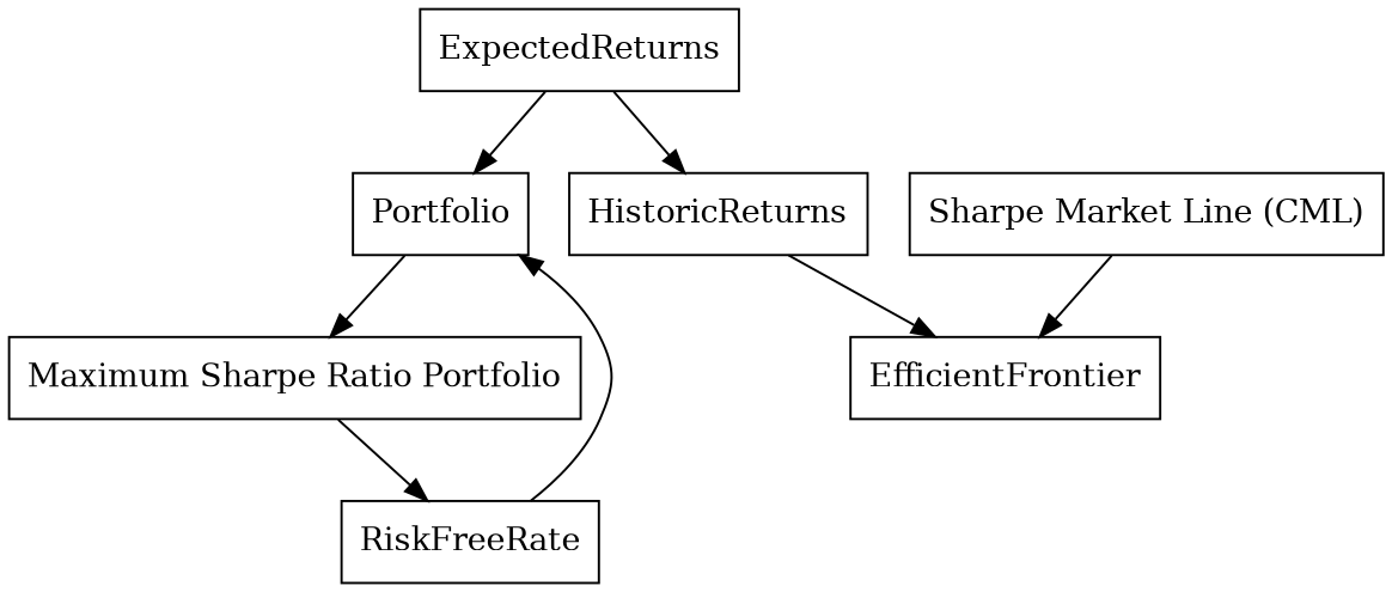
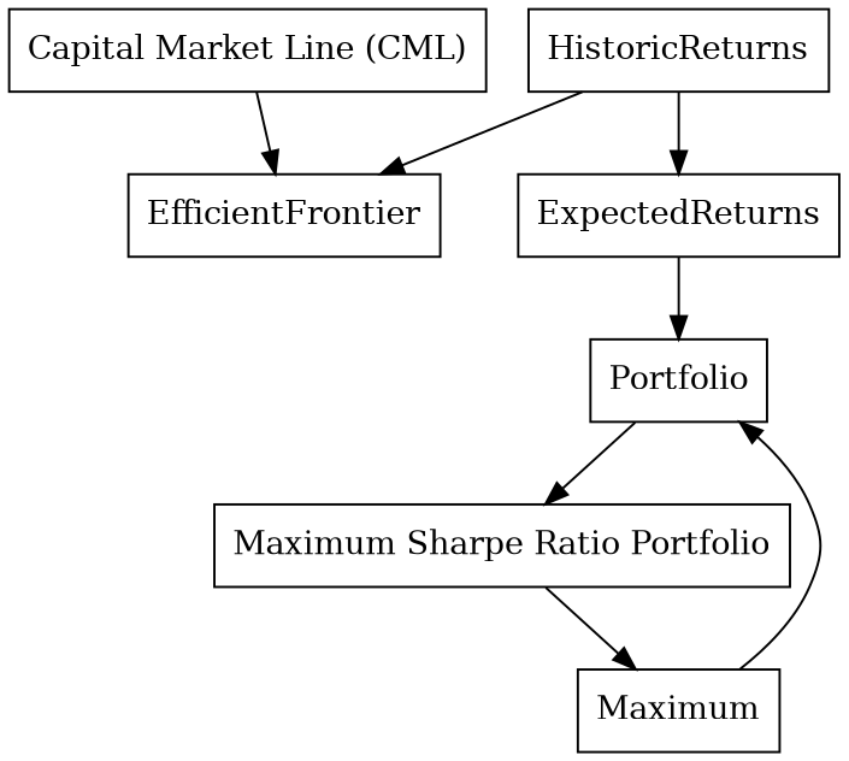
  digraph {
    node [shape=box]
    n1 [label=Portfolio]
-   RiskFreeRate
+   RiskFreeRate [label=Maximum]
    n3 [label="Maximum Sharpe Ratio Portfolio"]
-   n4 [label="Sharpe Market Line (CML)"]
+   n4 [label="Capital Market Line (CML)"]
    EfficientFrontier
    ExpectedReturns
    HistoricReturns
    n1 -> n3
    RiskFreeRate -> n1
    n3 -> RiskFreeRate
    n4 -> EfficientFrontier
    ExpectedReturns -> n1
    HistoricReturns -> EfficientFrontier
-   ExpectedReturns -> HistoricReturns
+   HistoricReturns -> ExpectedReturns
  }
